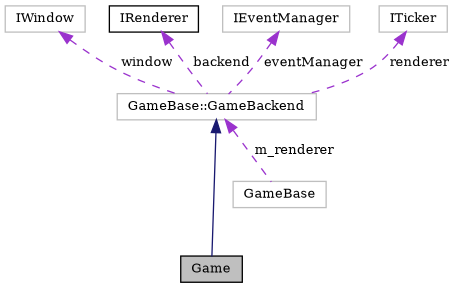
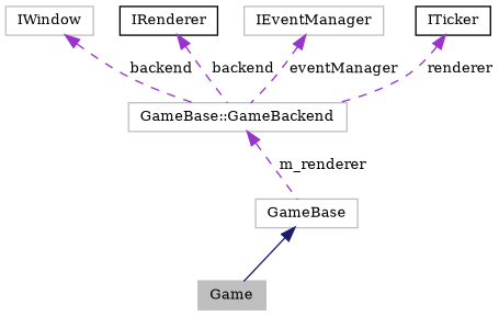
  digraph {
    fontname="DejaVu Serif"
    node [color=grey75 fillcolor=white fontname="DejaVu Serif" fontsize=10 shape=record style=filled]
    edge [color=darkorchid3 dir=back fontname="DejaVu Serif" fontsize=10 labelfontname=Helvetica labelfontsize=10 style=dashed]
-   n1 [color=black fillcolor=grey75 fontcolor=black height=0.2 label=Game width=0.4]
+   n1 [fillcolor=grey75 fontcolor=black height=0.2 label=Game width=0.4]
    n2 [height=0.2 label=GameBase width=0.4]
    n3 [height=0.2 label="GameBase::GameBackend" width=0.4]
    n4 [height=0.2 label=IWindow width=0.4]
    n5 [color=black height=0.2 label=IRenderer width=0.4]
    n6 [height=0.2 label=IEventManager width=0.4]
-   n7 [height=0.2 label=ITicker width=0.4]
-   n3 -> n1 [color=midnightblue style=solid]
+   n7 [color=black height=0.2 label=ITicker width=0.4]
+   n2 -> n1 [color=midnightblue style=solid]
    n3 -> n2 [label=" m_renderer"]
-   n4 -> n3 [label=" window"]
+   n4 -> n3 [label=" backend"]
    n5 -> n3 [label=" backend"]
    n6 -> n3 [label=" eventManager"]
    n7 -> n3 [label=" renderer"]
  }
